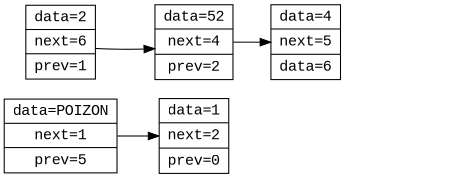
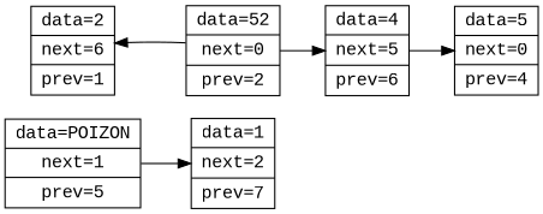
  digraph {
    fontname="Liberation Mono"
    rankdir=LR
    node [fontname="Liberation Mono" shape=record]
    edge [fontname="Liberation Mono"]
    n1 [label=" data=POIZON | next=1 | prev=5 "]
-   n2 [label=" data=1 | next=2 | prev=0 "]
+   n2 [label=" data=1 | next=2 | prev=7 "]
    n3 [label=" data=2 | next=6 | prev=1 "]
-   n4 [label=" data=52 | next=4 | prev=2 "]
-   n5 [label=" data=4 | next=5 | data=6 "]
+   n4 [label=" data=52 | next=0 | prev=2 "]
+   n5 [label=" data=4 | next=5 | prev=6 "]
+   n6 [label=" data=5 | next=0 | prev=4 "]
    n1 -> n2
-   n3 -> n4
+   n4 -> n3
    n4 -> n5
+   n5 -> n6
  }
